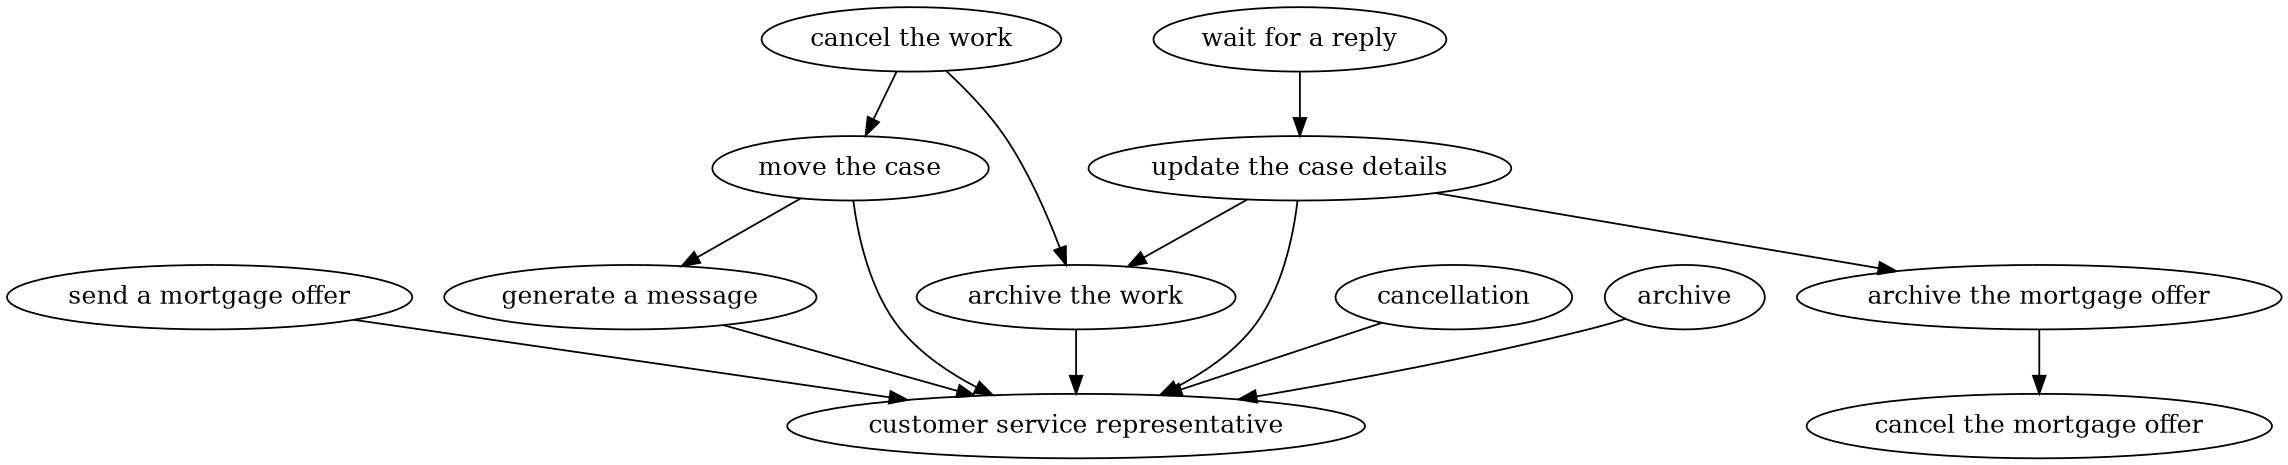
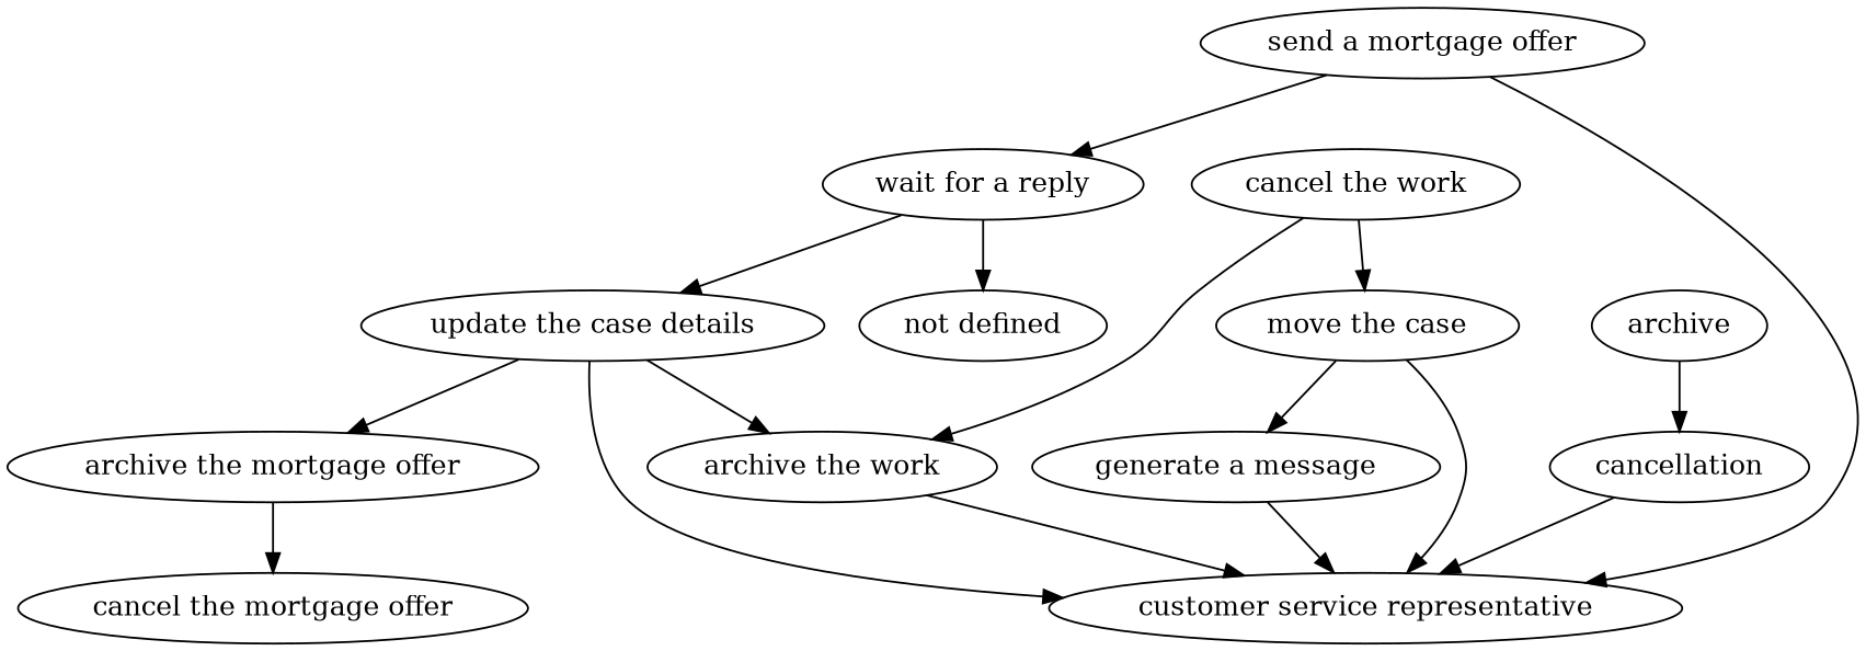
  strict digraph {
    edge [attrs="{'type': 'flow', 'label': 'flow'}"]
    "send a mortgage offer" [attrs="{'type': 'Activity', 'label': 'send a mortgage offer'}"]
    "wait for a reply" [attrs="{'type': 'Activity', 'label': 'wait for a reply'}"]
    "customer service representative" [attrs="{'type': 'Actor', 'label': 'customer service representative'}"]
    "update the case details" [attrs="{'type': 'Activity', 'label': 'update the case details'}"]
+   "not defined" [attrs="{'type': 'Actor', 'label': 'not defined'}"]
    "archive the work" [attrs="{'type': 'Activity', 'label': 'archive the work'}"]
    "archive the mortgage offer" [attrs="{'type': 'Activity', 'label': 'archive the mortgage offer'}"]
    "cancel the mortgage offer" [attrs="{'type': 'Activity', 'label': 'cancel the mortgage offer'}"]
    "cancel the work" [attrs="{'type': 'Activity', 'label': 'cancel the work'}"]
    "move the case" [attrs="{'type': 'Activity', 'label': 'move the case'}"]
    "generate a message" [attrs="{'type': 'Activity', 'label': 'generate a message'}"]
    cancellation [attrs="{'type': 'Activity', 'label': 'cancellation'}"]
    archive [attrs="{'type': 'Activity', 'label': 'archive'}"]
+   "send a mortgage offer" -> "wait for a reply"
    "send a mortgage offer" -> "customer service representative" [attrs="{'type': 'actor performer', 'label': 'actor performer'}"]
    "wait for a reply" -> "update the case details"
+   "wait for a reply" -> "not defined" [attrs="{'type': 'actor performer', 'label': 'actor performer'}"]
    "update the case details" -> "customer service representative" [attrs="{'type': 'actor performer', 'label': 'actor performer'}"]
    "update the case details" -> "archive the work"
    "update the case details" -> "archive the mortgage offer"
    "archive the work" -> "customer service representative" [attrs="{'type': 'actor performer', 'label': 'actor performer'}"]
    "archive the mortgage offer" -> "cancel the mortgage offer"
    "cancel the work" -> "archive the work"
    "cancel the work" -> "move the case"
    "move the case" -> "customer service representative" [attrs="{'type': 'actor performer', 'label': 'actor performer'}"]
    "move the case" -> "generate a message"
    "generate a message" -> "customer service representative" [attrs="{'type': 'actor performer', 'label': 'actor performer'}"]
    cancellation -> "customer service representative" [attrs="{'type': 'actor performer', 'label': 'actor performer'}"]
-   archive -> "customer service representative" [attrs="{'type': 'actor performer', 'label': 'actor performer'}"]
+   archive -> cancellation [attrs="{'type': 'actor performer', 'label': 'actor performer'}"]
  }
